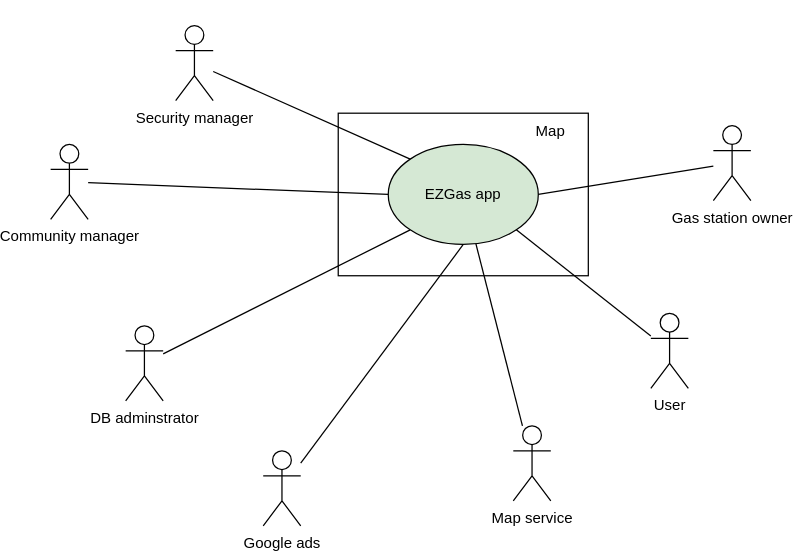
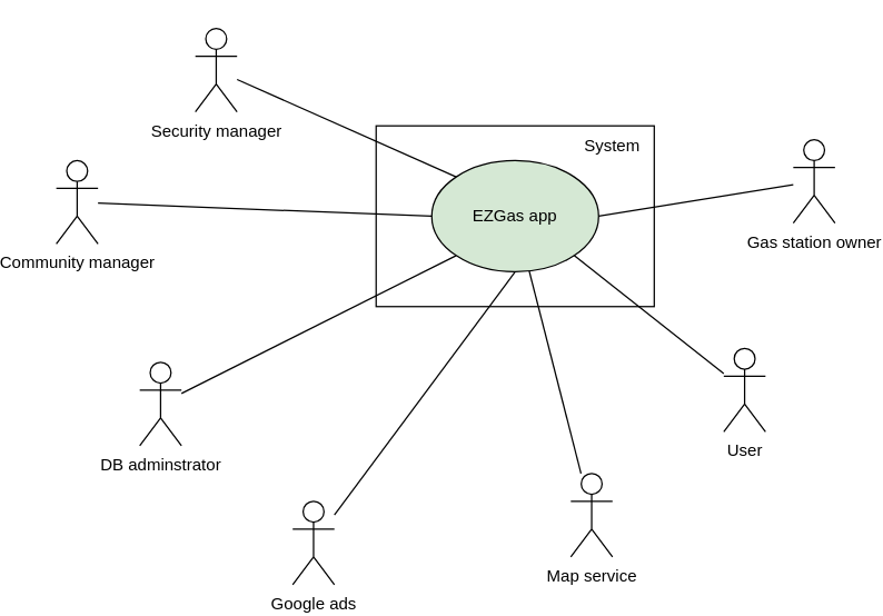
  <mxCell id="0" />
  <mxCell id="1" parent="0" />
  <mxCell id="2" value="" style="rounded=0;whiteSpace=wrap;html=1;" parent="1" vertex="1"><mxGeometry x="250" y="90" width="200" height="130" as="geometry" /></mxCell>
- <mxCell id="3" value="Map" style="text;html=1;strokeColor=none;fillColor=none;align=center;verticalAlign=middle;whiteSpace=wrap;rounded=0;" parent="1" vertex="1"><mxGeometry x="390" y="90" width="60" height="30" as="geometry" /></mxCell>
+ <mxCell id="3" value="System" style="text;html=1;strokeColor=none;fillColor=none;align=center;verticalAlign=middle;whiteSpace=wrap;rounded=0;" parent="1" vertex="1"><mxGeometry x="390" y="90" width="60" height="30" as="geometry" /></mxCell>
  <mxCell id="4" value="EZGas app" style="ellipse;whiteSpace=wrap;html=1;fillColor=#d5e8d4;" parent="1" vertex="1"><mxGeometry x="290" y="115" width="120" height="80" as="geometry" /></mxCell>
  <mxCell id="5" style="edgeStyle=none;html=1;entryX=1;entryY=1;entryDx=0;entryDy=0;endArrow=none;endFill=0;" parent="1" source="6" target="4" edge="1"><mxGeometry relative="1" as="geometry" /></mxCell>
  <mxCell id="6" value="User" style="shape=umlActor;verticalLabelPosition=bottom;verticalAlign=top;html=1;outlineConnect=0;" parent="1" vertex="1"><mxGeometry x="500" y="250" width="30" height="60" as="geometry" /></mxCell>
  <mxCell id="7" style="edgeStyle=none;html=1;entryX=1;entryY=0.5;entryDx=0;entryDy=0;endArrow=none;endFill=0;" parent="1" source="8" target="4" edge="1"><mxGeometry relative="1" as="geometry" /></mxCell>
  <mxCell id="8" value="Gas station owner" style="shape=umlActor;verticalLabelPosition=bottom;verticalAlign=top;html=1;outlineConnect=0;" parent="1" vertex="1"><mxGeometry x="550" y="100" width="30" height="60" as="geometry" /></mxCell>
  <mxCell id="9" style="edgeStyle=none;html=1;entryX=0;entryY=1;entryDx=0;entryDy=0;endArrow=none;endFill=0;" parent="1" source="10" target="4" edge="1"><mxGeometry relative="1" as="geometry" /></mxCell>
  <mxCell id="10" value="DB adminstrator" style="shape=umlActor;verticalLabelPosition=bottom;verticalAlign=top;html=1;outlineConnect=0;" parent="1" vertex="1"><mxGeometry x="80" y="260" width="30" height="60" as="geometry" /></mxCell>
  <mxCell id="11" style="edgeStyle=none;html=1;entryX=0;entryY=0.5;entryDx=0;entryDy=0;endArrow=none;endFill=0;" parent="1" source="12" target="4" edge="1"><mxGeometry relative="1" as="geometry" /></mxCell>
  <mxCell id="12" value="Community manager" style="shape=umlActor;verticalLabelPosition=bottom;verticalAlign=top;html=1;outlineConnect=0;" parent="1" vertex="1"><mxGeometry x="20" y="115" width="30" height="60" as="geometry" /></mxCell>
  <mxCell id="13" style="edgeStyle=none;html=1;entryX=0;entryY=0;entryDx=0;entryDy=0;endArrow=none;endFill=0;" parent="1" source="14" target="4" edge="1"><mxGeometry relative="1" as="geometry" /></mxCell>
  <mxCell id="14" value="Security manager" style="shape=umlActor;verticalLabelPosition=bottom;verticalAlign=top;html=1;outlineConnect=0;" parent="1" vertex="1"><mxGeometry x="120" y="20" width="30" height="60" as="geometry" /></mxCell>
  <mxCell id="15" style="edgeStyle=none;html=1;entryX=0.5;entryY=1;entryDx=0;entryDy=0;endArrow=none;endFill=0;" edge="1" parent="1" source="16" target="4"><mxGeometry relative="1" as="geometry" /></mxCell>
  <mxCell id="16" value="Google ads" style="shape=umlActor;verticalLabelPosition=bottom;verticalAlign=top;html=1;outlineConnect=0;" vertex="1" parent="1"><mxGeometry x="190" y="360" width="30" height="60" as="geometry" /></mxCell>
  <mxCell id="17" style="edgeStyle=none;html=1;endArrow=none;endFill=0;" edge="1" parent="1" source="18" target="4"><mxGeometry relative="1" as="geometry" /></mxCell>
  <mxCell id="18" value="Map service" style="shape=umlActor;verticalLabelPosition=bottom;verticalAlign=top;html=1;outlineConnect=0;" vertex="1" parent="1"><mxGeometry x="390" y="340" width="30" height="60" as="geometry" /></mxCell>
